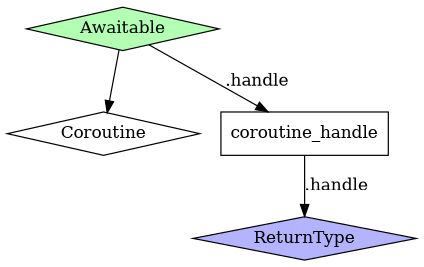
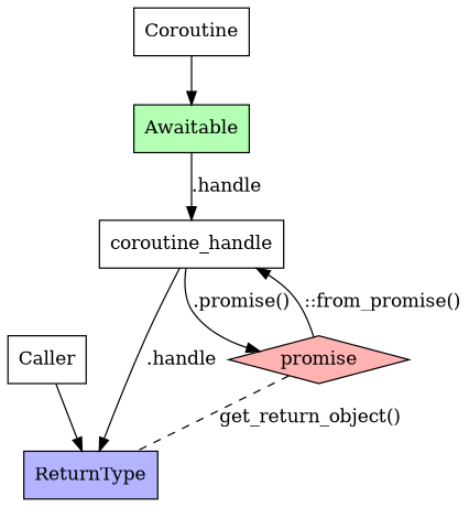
  digraph {
    node [shape=box]
-   n2 [fillcolor="#b3b3ff" label=ReturnType shape=diamond style=filled]
-   n3 [label=Coroutine shape=diamond]
-   n4 [fillcolor="#b3ffb3" label=Awaitable shape=diamond style=filled]
+   n1 [label=Caller]
+   n2 [fillcolor="#b3b3ff" label=ReturnType style=filled]
+   n3 [label=Coroutine]
+   n4 [fillcolor="#b3ffb3" label=Awaitable style=filled]
    n5 [label=coroutine_handle]
-   n4 -> n3
+   n6 [fillcolor="#ffb3b3" label=promise shape=diamond style=filled]
+   n1 -> n2
+   n3 -> n4
    n4 -> n5 [label=".handle"]
    n5 -> n2 [label=".handle"]
+   n5 -> n6 [label=".promise()" weight=1]
+   n6 -> n2 [arrowhead=none label="get_return_object()" style=dashed weight=0]
+   n6 -> n5 [label="::from_promise()" weight=1]
  }
